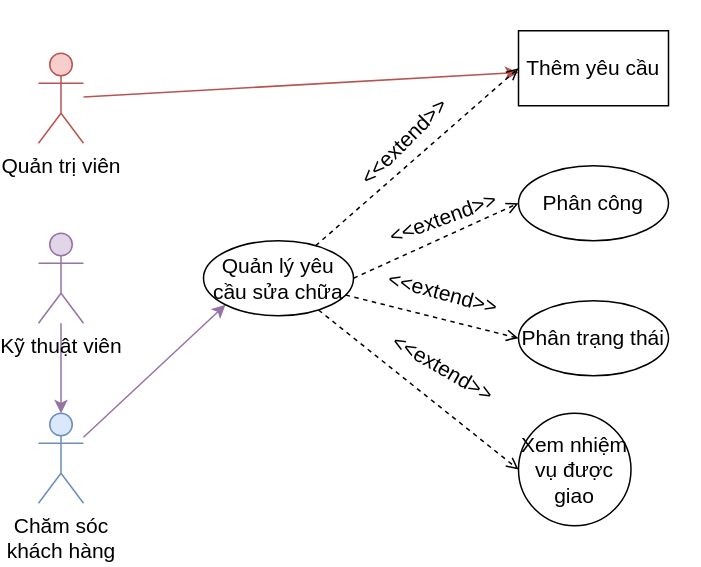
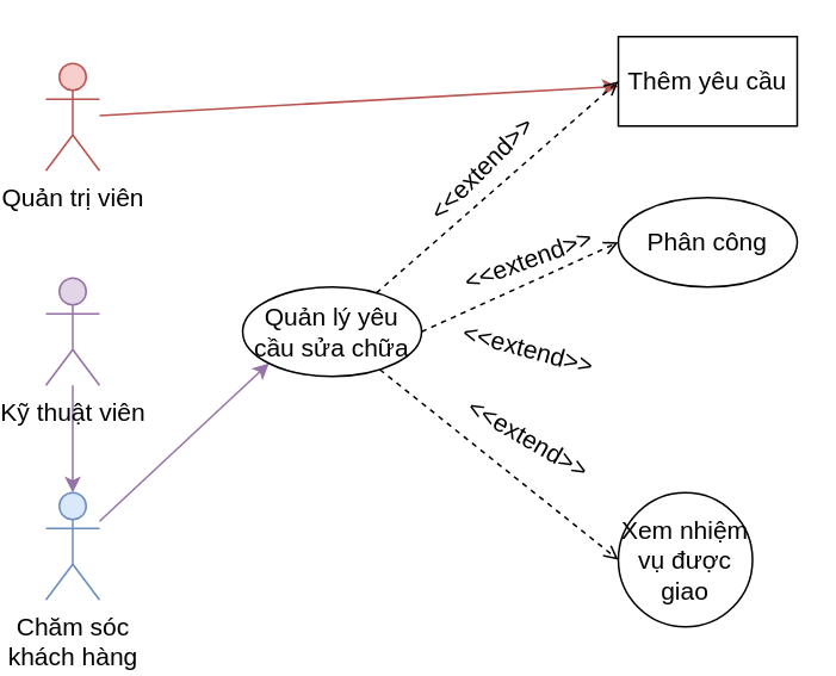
  <mxCell id="0" />
  <mxCell id="1" parent="0" />
  <mxCell id="2" style="rounded=0;orthogonalLoop=1;jettySize=auto;html=1;fillColor=#f8cecc;strokeColor=#b85450;" parent="1" source="3" target="13" edge="1"><mxGeometry relative="1" as="geometry" /></mxCell>
  <mxCell id="3" value="Quản trị viên" style="shape=umlActor;verticalLabelPosition=bottom;verticalAlign=top;html=1;outlineConnect=0;fillColor=#f8cecc;strokeColor=#b85450;fontSize=14;" parent="1" vertex="1"><mxGeometry x="20" y="35" width="30" height="60" as="geometry" /></mxCell>
  <mxCell id="4" style="rounded=0;orthogonalLoop=1;jettySize=auto;html=1;fillColor=#e1d5e7;strokeColor=#9673a6;" parent="1" source="5" target="7" edge="1"><mxGeometry relative="1" as="geometry" /></mxCell>
  <mxCell id="5" value="Kỹ thuật viên" style="shape=umlActor;verticalLabelPosition=bottom;verticalAlign=top;html=1;outlineConnect=0;fontSize=14;fillColor=#e1d5e7;strokeColor=#9673a6;" parent="1" vertex="1"><mxGeometry x="20" y="155" width="30" height="60" as="geometry" /></mxCell>
  <mxCell id="6" style="rounded=0;orthogonalLoop=1;jettySize=auto;html=1;entryX=0;entryY=1;entryDx=0;entryDy=0;fillColor=#e1d5e7;strokeColor=#9673a6;" parent="1" source="7" target="11" edge="1"><mxGeometry relative="1" as="geometry" /></mxCell>
  <mxCell id="7" value="Chăm sóc&lt;br style=&quot;font-size: 14px;&quot;&gt;khách hàng" style="shape=umlActor;verticalLabelPosition=bottom;verticalAlign=top;html=1;outlineConnect=0;fontSize=14;fillColor=#dae8fc;strokeColor=#6c8ebf;" parent="1" vertex="1"><mxGeometry x="20" y="275" width="30" height="60" as="geometry" /></mxCell>
  <mxCell id="8" style="rounded=0;orthogonalLoop=1;jettySize=auto;html=1;entryX=0;entryY=0.5;entryDx=0;entryDy=0;dashed=1;endArrow=open;endFill=0;" parent="1" source="11" target="13" edge="1"><mxGeometry relative="1" as="geometry" /></mxCell>
  <mxCell id="9" style="rounded=0;orthogonalLoop=1;jettySize=auto;html=1;exitX=1;exitY=0.5;exitDx=0;exitDy=0;entryX=0;entryY=0.5;entryDx=0;entryDy=0;dashed=1;endArrow=open;endFill=0;" parent="1" source="11" target="12" edge="1"><mxGeometry relative="1" as="geometry" /></mxCell>
  <mxCell id="10" style="rounded=0;orthogonalLoop=1;jettySize=auto;html=1;dashed=1;endArrow=open;endFill=0;entryX=0;entryY=0.5;entryDx=0;entryDy=0;" parent="1" source="11" target="16" edge="1"><mxGeometry relative="1" as="geometry"><mxPoint x="362.112" y="293.4" as="targetPoint" /></mxGeometry></mxCell>
  <mxCell id="11" value="Quản lý yêu cầu sửa chữa" style="ellipse;whiteSpace=wrap;html=1;fontSize=14;" parent="1" vertex="1"><mxGeometry x="130" y="160" width="100" height="50" as="geometry" /></mxCell>
  <mxCell id="12" value="Phân công" style="ellipse;whiteSpace=wrap;html=1;fontSize=14;" parent="1" vertex="1"><mxGeometry x="340" y="110" width="100" height="50" as="geometry" /></mxCell>
  <mxCell id="13" value="Thêm yêu cầu" style="whiteSpace=wrap;html=1;fontSize=14;rounded=0;" parent="1" vertex="1"><mxGeometry x="340" y="20" width="100" height="50" as="geometry" /></mxCell>
- <mxCell id="14" value="Phân trạng thái" style="ellipse;whiteSpace=wrap;html=1;fontSize=14;" parent="1" vertex="1"><mxGeometry x="340" y="200" width="100" height="50" as="geometry" /></mxCell>
- <mxCell id="15" style="rounded=0;orthogonalLoop=1;jettySize=auto;html=1;entryX=0;entryY=0.5;entryDx=0;entryDy=0;dashed=1;endArrow=open;endFill=0;" parent="1" source="11" target="14" edge="1"><mxGeometry relative="1" as="geometry" /></mxCell>
  <mxCell id="16" value="Xem nhiệm&lt;br&gt;vụ được giao" style="ellipse;whiteSpace=wrap;html=1;fontSize=14;" parent="1" vertex="1"><mxGeometry x="340" y="275" width="75" height="75" as="geometry" /></mxCell>
  <mxCell id="17" value="&amp;lt;&amp;lt;extend&amp;gt;&amp;gt;" style="text;html=1;strokeColor=none;fillColor=none;align=center;verticalAlign=middle;whiteSpace=wrap;rounded=0;fontSize=14;rotation=15;" parent="1" vertex="1"><mxGeometry x="260" y="180" width="60" height="30" as="geometry" /></mxCell>
  <mxCell id="18" value="&amp;lt;&amp;lt;extend&amp;gt;&amp;gt;" style="text;html=1;strokeColor=none;fillColor=none;align=center;verticalAlign=middle;whiteSpace=wrap;rounded=0;fontSize=14;rotation=30;" parent="1" vertex="1"><mxGeometry x="260" y="230" width="60" height="30" as="geometry" /></mxCell>
  <mxCell id="19" value="&amp;lt;&amp;lt;extend&amp;gt;&amp;gt;" style="text;html=1;strokeColor=none;fillColor=none;align=center;verticalAlign=middle;whiteSpace=wrap;rounded=0;fontSize=14;rotation=-20;" parent="1" vertex="1"><mxGeometry x="260" y="130" width="60" height="30" as="geometry" /></mxCell>
  <mxCell id="20" value="&amp;lt;&amp;lt;extend&amp;gt;&amp;gt;" style="text;html=1;strokeColor=none;fillColor=none;align=center;verticalAlign=middle;whiteSpace=wrap;rounded=0;fontSize=14;rotation=-45;" parent="1" vertex="1"><mxGeometry x="234" y="79" width="60" height="30" as="geometry" /></mxCell>
